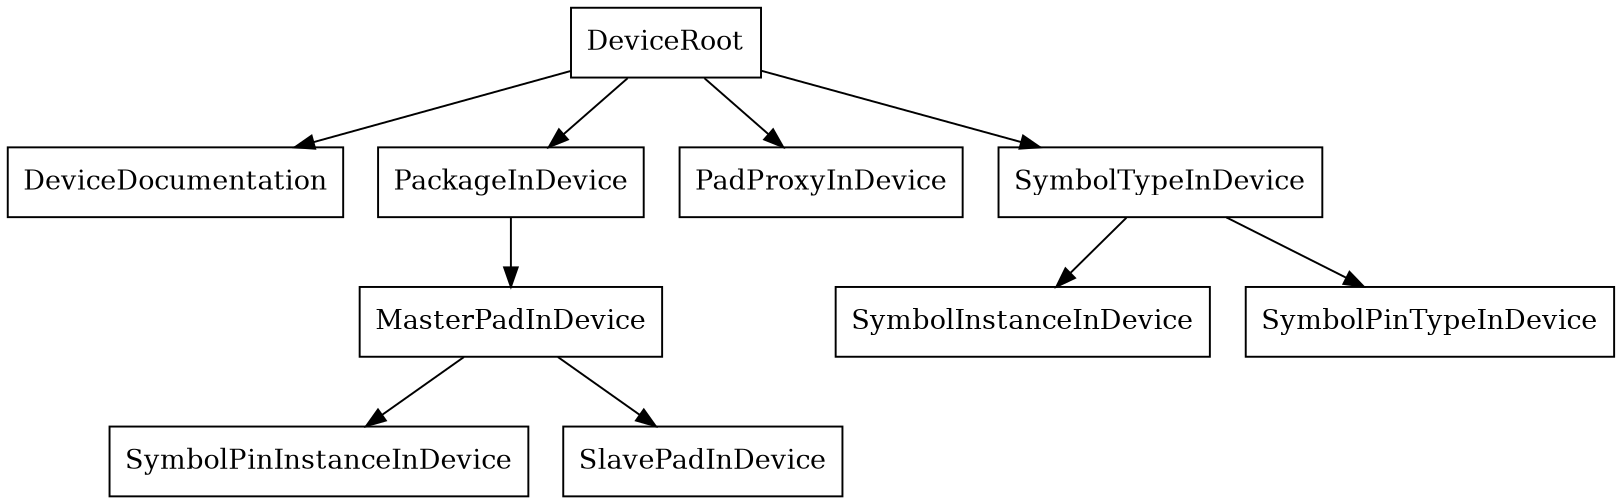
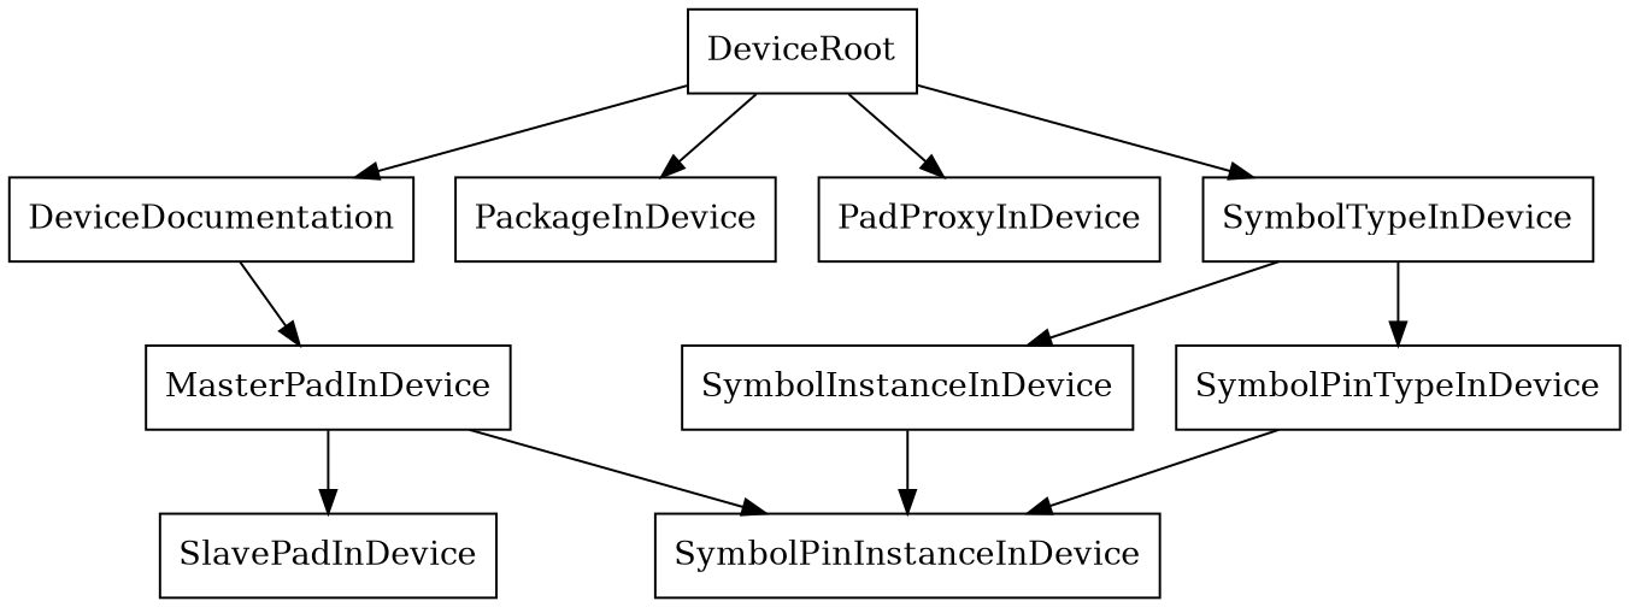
  digraph {
    node [shape=rectangle]
    DeviceRoot
    DeviceDocumentation
    PackageInDevice
    PadProxyInDevice
    SymbolTypeInDevice
    MasterPadInDevice
    SymbolInstanceInDevice
    SymbolPinInstanceInDevice
    SymbolPinTypeInDevice
    SlavePadInDevice
    DeviceRoot -> DeviceDocumentation
    DeviceRoot -> PackageInDevice
    DeviceRoot -> PadProxyInDevice
    DeviceRoot -> SymbolTypeInDevice
-   PackageInDevice -> MasterPadInDevice
+   DeviceDocumentation -> MasterPadInDevice
    SymbolTypeInDevice -> SymbolInstanceInDevice
    SymbolTypeInDevice -> SymbolPinTypeInDevice
    MasterPadInDevice -> SymbolPinInstanceInDevice
    MasterPadInDevice -> SlavePadInDevice
+   SymbolInstanceInDevice -> SymbolPinInstanceInDevice
+   SymbolPinTypeInDevice -> SymbolPinInstanceInDevice
  }
